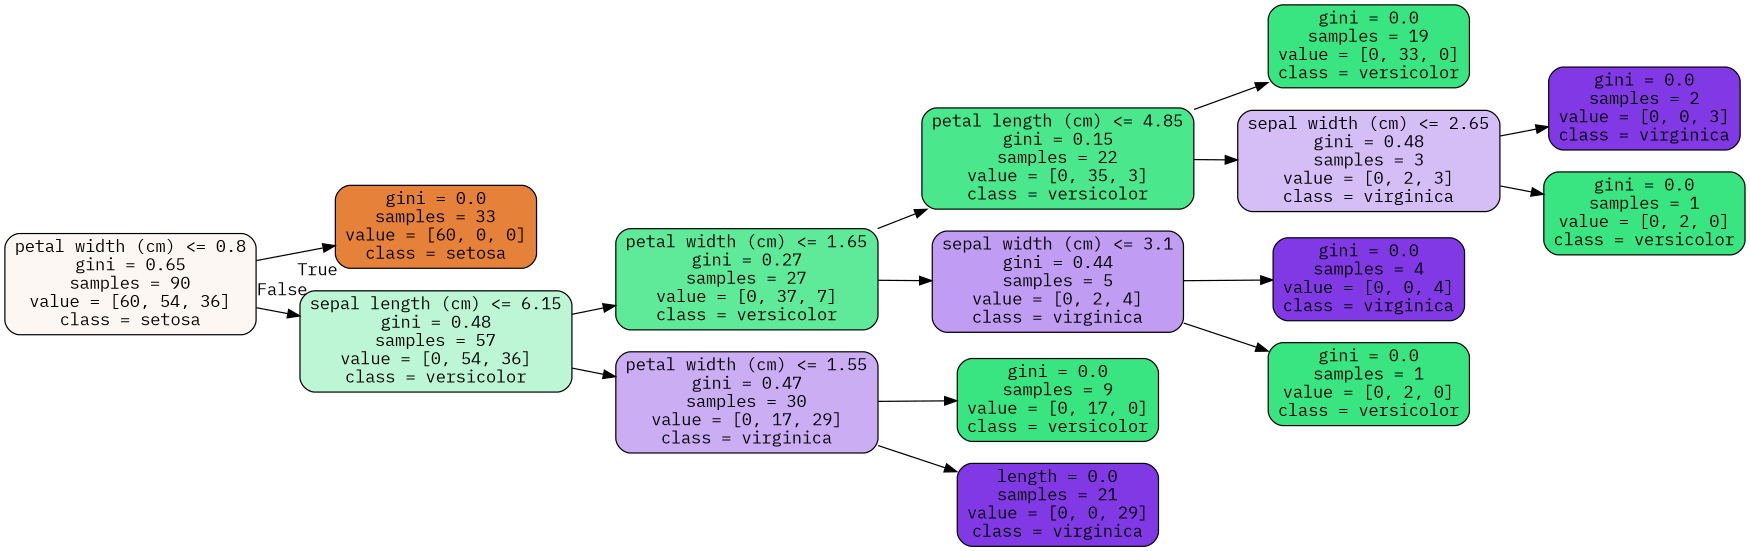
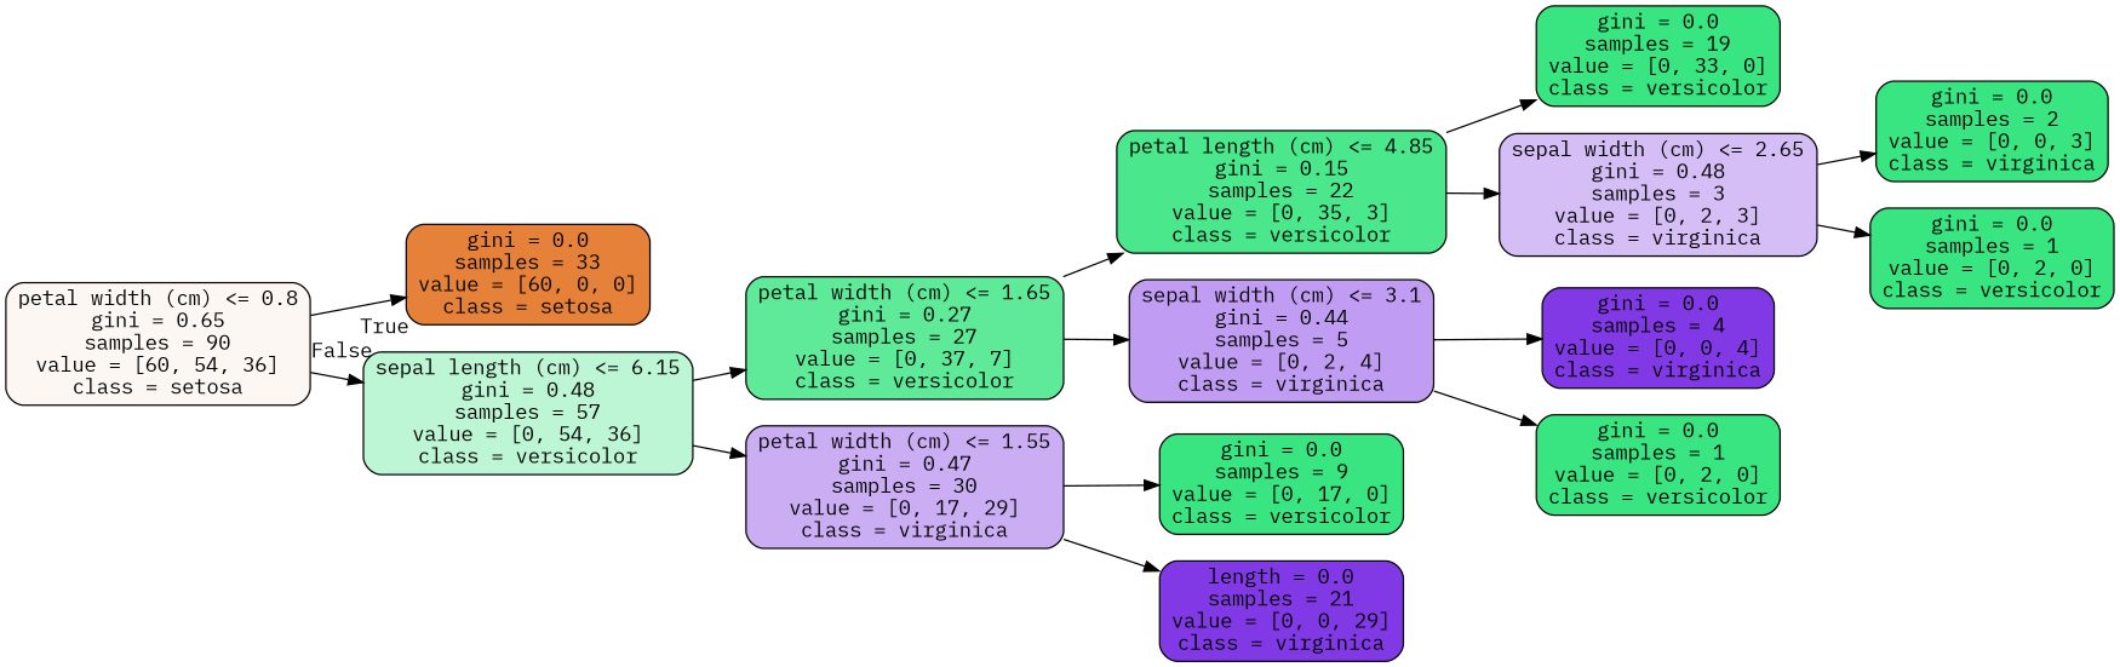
  digraph {
    fontname="IBM Plex Mono"
    rankdir=LR
    node [color=black fillcolor="#39e581" fontname="IBM Plex Mono" shape=box style="filled, rounded"]
    edge [fontname="IBM Plex Mono"]
    n1 [fillcolor="#fdf7f3" label="petal width (cm) <= 0.8\ngini = 0.65\nsamples = 90\nvalue = [60, 54, 36]\nclass = setosa"]
    n2 [fillcolor="#e58139" label="gini = 0.0\nsamples = 33\nvalue = [60, 0, 0]\nclass = setosa"]
    n3 [fillcolor="#bdf6d5" label="sepal length (cm) <= 6.15\ngini = 0.48\nsamples = 57\nvalue = [0, 54, 36]\nclass = versicolor"]
    n4 [fillcolor="#5eea99" label="petal width (cm) <= 1.65\ngini = 0.27\nsamples = 27\nvalue = [0, 37, 7]\nclass = versicolor"]
    n5 [fillcolor="#cbadf4" label="petal width (cm) <= 1.55\ngini = 0.47\nsamples = 30\nvalue = [0, 17, 29]\nclass = virginica"]
    n6 [fillcolor="#4ae78c" label="petal length (cm) <= 4.85\ngini = 0.15\nsamples = 22\nvalue = [0, 35, 3]\nclass = versicolor"]
    n7 [fillcolor="#c09cf2" label="sepal width (cm) <= 3.1\ngini = 0.44\nsamples = 5\nvalue = [0, 2, 4]\nclass = virginica"]
    n8 [label="gini = 0.0\nsamples = 9\nvalue = [0, 17, 0]\nclass = versicolor"]
    n9 [fillcolor="#8139e5" label="length = 0.0\nsamples = 21\nvalue = [0, 0, 29]\nclass = virginica"]
    n10 [label="gini = 0.0\nsamples = 19\nvalue = [0, 33, 0]\nclass = versicolor"]
    n11 [fillcolor="#d5bdf6" label="sepal width (cm) <= 2.65\ngini = 0.48\nsamples = 3\nvalue = [0, 2, 3]\nclass = virginica"]
    n12 [fillcolor="#8139e5" label="gini = 0.0\nsamples = 4\nvalue = [0, 0, 4]\nclass = virginica"]
    n13 [label="gini = 0.0\nsamples = 1\nvalue = [0, 2, 0]\nclass = versicolor"]
-   n14 [fillcolor="#8139e5" label="gini = 0.0\nsamples = 2\nvalue = [0, 0, 3]\nclass = virginica"]
+   n14 [label="gini = 0.0\nsamples = 2\nvalue = [0, 0, 3]\nclass = virginica"]
    n15 [label="gini = 0.0\nsamples = 1\nvalue = [0, 2, 0]\nclass = versicolor"]
    n1 -> n2 [headlabel=True labelangle=45 labeldistance=2.5]
    n1 -> n3 [headlabel=False labelangle=-45 labeldistance=2.5]
    n3 -> n4
    n3 -> n5
    n4 -> n6
    n4 -> n7
    n5 -> n8
    n5 -> n9
    n6 -> n10
    n6 -> n11
    n7 -> n12
    n7 -> n13
    n11 -> n14
    n11 -> n15
  }
